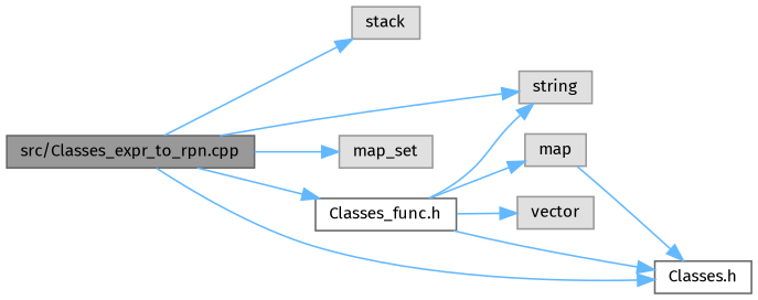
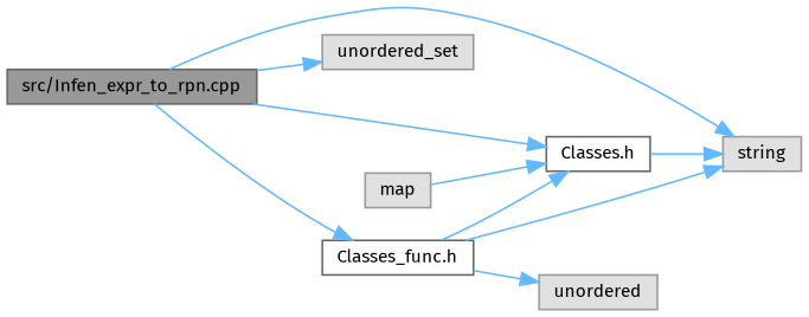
  digraph {
    fontname="Fira Sans"
    rankdir=LR
    node [color=grey60 fillcolor="#E0E0E0" fontname="Fira Sans" fontsize=10 shape=box style=filled]
    edge [color=steelblue1 fontname="Fira Sans" fontsize=10 labelfontname=Helvetica labelfontsize=10 style=solid]
-   n1 [color=gray40 fillcolor=grey60 fontcolor=black height=0.2 label="src/Classes_expr_to_rpn.cpp" width=0.4]
-   n2 [height=0.2 label=stack width=0.4]
+   n1 [color=gray40 fillcolor=grey60 fontcolor=black height=0.2 label="src/Infen_expr_to_rpn.cpp" width=0.4]
    n3 [height=0.2 label=string width=0.4]
-   n4 [height=0.2 label=map_set width=0.4]
+   n4 [height=0.2 label=unordered_set width=0.4]
    n5 [color=grey40 fillcolor=white height=0.2 label="Classes.h" width=0.4]
    n6 [color=grey40 fillcolor=white height=0.2 label="Classes_func.h" width=0.4]
-   n7 [height=0.2 label=vector width=0.4]
+   n7 [height=0.2 label=unordered width=0.4]
    n8 [height=0.2 label=map width=0.4]
-   n1 -> n2
    n1 -> n3
    n1 -> n4
    n1 -> n5
    n1 -> n6
+   n5 -> n3
    n6 -> n3
    n6 -> n5
    n6 -> n7
-   n6 -> n8
    n8 -> n5
  }
